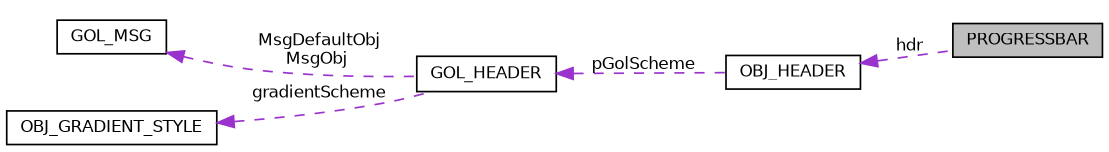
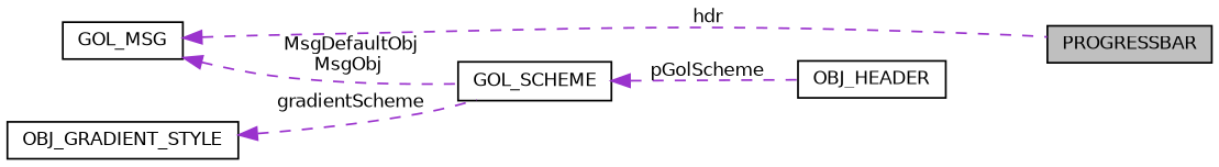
  digraph {
    rankdir=LR
    node [color=black fillcolor=white fontname=Helvetica fontsize=10 shape=record style=filled]
    edge [color=darkorchid3 dir=back fontname=Helvetica fontsize=10 labelfontname=Helvetica labelfontsize=10 style=dashed]
    n1 [fillcolor=grey75 fontcolor=black height=0.2 label=PROGRESSBAR width=0.4]
    n2 [height=0.2 label=OBJ_HEADER width=0.4]
    n3 [height=0.2 label=GOL_MSG width=0.4]
-   n4 [height=0.2 label=GOL_HEADER width=0.4]
+   n4 [height=0.2 label=GOL_SCHEME width=0.4]
    n5 [height=0.2 label=OBJ_GRADIENT_STYLE width=0.4]
-   n2 -> n1 [label=" hdr"]
+   n3 -> n1 [label=" hdr"]
    n3 -> n4 [label=" MsgDefaultObj\nMsgObj"]
    n4 -> n2 [label=" pGolScheme"]
    n5 -> n4 [label=" gradientScheme"]
  }
